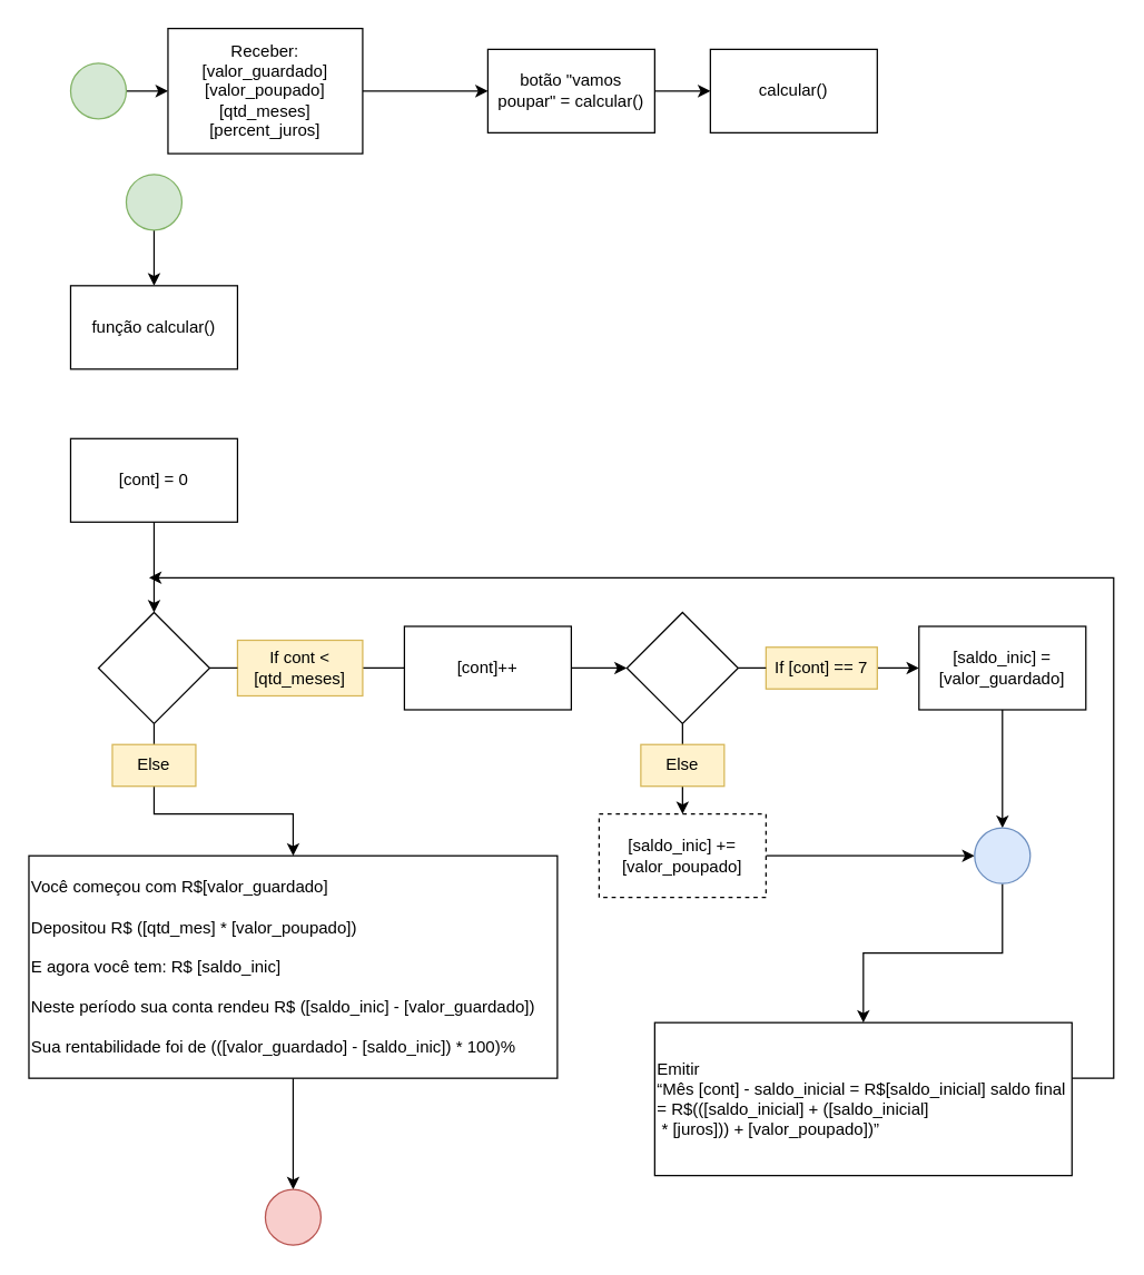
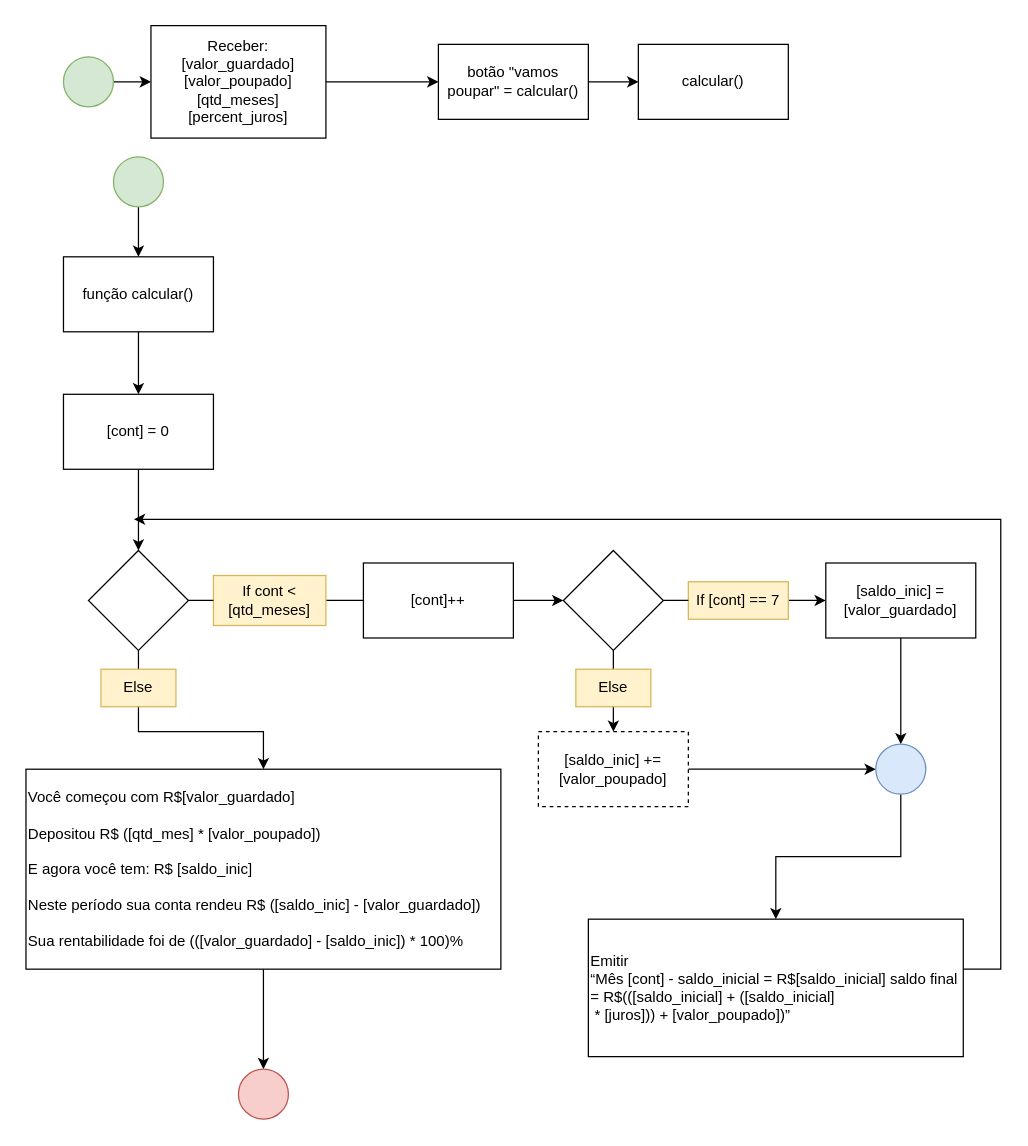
  <mxCell id="0" />
  <mxCell id="1" parent="0" />
  <mxCell id="2" value="" style="edgeStyle=orthogonalEdgeStyle;rounded=0;orthogonalLoop=1;jettySize=auto;html=1;" parent="1" source="3" target="5" edge="1"><mxGeometry relative="1" as="geometry" /></mxCell>
  <mxCell id="3" value="" style="ellipse;whiteSpace=wrap;html=1;aspect=fixed;fillColor=#d5e8d4;strokeColor=#82b366;" parent="1" vertex="1"><mxGeometry x="50" y="45" width="40" height="40" as="geometry" /></mxCell>
  <mxCell id="4" value="" style="edgeStyle=orthogonalEdgeStyle;rounded=0;orthogonalLoop=1;jettySize=auto;html=1;" parent="1" source="5" target="7" edge="1"><mxGeometry relative="1" as="geometry" /></mxCell>
  <mxCell id="5" value="Receber:&lt;br&gt;[valor_guardado]&lt;br&gt;[valor_poupado]&lt;br&gt;[qtd_meses]&lt;br&gt;[percent_juros]" style="whiteSpace=wrap;html=1;" parent="1" vertex="1"><mxGeometry x="120" y="20" width="140" height="90" as="geometry" /></mxCell>
  <mxCell id="6" value="" style="edgeStyle=orthogonalEdgeStyle;rounded=0;orthogonalLoop=1;jettySize=auto;html=1;" parent="1" source="7" target="10" edge="1"><mxGeometry relative="1" as="geometry" /></mxCell>
  <mxCell id="7" value="botão &quot;vamos poupar&quot;&amp;nbsp;= calcular()" style="whiteSpace=wrap;html=1;" parent="1" vertex="1"><mxGeometry x="350" y="35" width="120" height="60" as="geometry" /></mxCell>
  <mxCell id="8" value="" style="edgeStyle=orthogonalEdgeStyle;rounded=0;orthogonalLoop=1;jettySize=auto;html=1;" parent="1" source="9" target="12" edge="1"><mxGeometry relative="1" as="geometry" /></mxCell>
  <mxCell id="9" value="" style="ellipse;whiteSpace=wrap;html=1;aspect=fixed;fillColor=#d5e8d4;strokeColor=#82b366;" parent="1" vertex="1"><mxGeometry x="90" y="125" width="40" height="40" as="geometry" /></mxCell>
  <mxCell id="10" value="calcular()" style="whiteSpace=wrap;html=1;" parent="1" vertex="1"><mxGeometry x="510" y="35" width="120" height="60" as="geometry" /></mxCell>
+ <mxCell id="11" value="" style="edgeStyle=orthogonalEdgeStyle;rounded=0;orthogonalLoop=1;jettySize=auto;html=1;" parent="1" source="12" target="14" edge="1"><mxGeometry relative="1" as="geometry" /></mxCell>
  <mxCell id="12" value="função calcular()" style="whiteSpace=wrap;html=1;" parent="1" vertex="1"><mxGeometry x="50" y="205" width="120" height="60" as="geometry" /></mxCell>
  <mxCell id="13" value="" style="edgeStyle=orthogonalEdgeStyle;rounded=0;orthogonalLoop=1;jettySize=auto;html=1;" parent="1" source="14" target="17" edge="1"><mxGeometry relative="1" as="geometry" /></mxCell>
  <mxCell id="14" value="[cont] = 0" style="whiteSpace=wrap;html=1;" parent="1" vertex="1"><mxGeometry x="50" y="315" width="120" height="60" as="geometry" /></mxCell>
  <mxCell id="15" style="edgeStyle=orthogonalEdgeStyle;rounded=0;orthogonalLoop=1;jettySize=auto;html=1;startArrow=none;" parent="1" source="23" edge="1"><mxGeometry relative="1" as="geometry"><mxPoint x="310" y="480" as="targetPoint" /></mxGeometry></mxCell>
  <mxCell id="16" value="" style="edgeStyle=orthogonalEdgeStyle;rounded=0;orthogonalLoop=1;jettySize=auto;html=1;" edge="1" parent="1" source="17" target="37"><mxGeometry relative="1" as="geometry"><Array as="points"><mxPoint x="110" y="585" /><mxPoint x="210" y="585" /></Array></mxGeometry></mxCell>
  <mxCell id="17" value="" style="rhombus;whiteSpace=wrap;html=1;" parent="1" vertex="1"><mxGeometry x="70" y="440" width="80" height="80" as="geometry" /></mxCell>
  <mxCell id="18" style="edgeStyle=orthogonalEdgeStyle;rounded=0;orthogonalLoop=1;jettySize=auto;html=1;" edge="1" parent="1" source="19"><mxGeometry relative="1" as="geometry"><mxPoint x="106.364" y="415" as="targetPoint" /><Array as="points"><mxPoint x="800" y="775" /><mxPoint x="800" y="415" /></Array></mxGeometry></mxCell>
  <mxCell id="19" value="Emitir&lt;br&gt;“Mês [cont] - saldo_inicial = R$[saldo_inicial] saldo final = R$(([saldo_inicial] + ([saldo_inicial]&lt;br&gt;&amp;nbsp;* [juros])) + [valor_poupado])”" style="whiteSpace=wrap;html=1;align=left;" parent="1" vertex="1"><mxGeometry x="470" y="735" width="300" height="110" as="geometry" /></mxCell>
  <mxCell id="20" style="edgeStyle=orthogonalEdgeStyle;rounded=0;orthogonalLoop=1;jettySize=auto;html=1;entryX=0;entryY=0.5;entryDx=0;entryDy=0;startArrow=none;" parent="1" source="29" target="28" edge="1"><mxGeometry relative="1" as="geometry" /></mxCell>
  <mxCell id="21" value="" style="edgeStyle=orthogonalEdgeStyle;rounded=0;orthogonalLoop=1;jettySize=auto;html=1;" parent="1" source="22" target="32" edge="1"><mxGeometry relative="1" as="geometry" /></mxCell>
  <mxCell id="22" value="" style="rhombus;whiteSpace=wrap;html=1;" parent="1" vertex="1"><mxGeometry x="450" y="440" width="80" height="80" as="geometry" /></mxCell>
  <mxCell id="23" value="If cont &amp;lt; [qtd_meses]" style="text;html=1;strokeColor=#d6b656;fillColor=#fff2cc;align=center;verticalAlign=middle;whiteSpace=wrap;rounded=0;" parent="1" vertex="1"><mxGeometry x="170" y="460" width="90" height="40" as="geometry" /></mxCell>
  <mxCell id="24" value="" style="edgeStyle=orthogonalEdgeStyle;rounded=0;orthogonalLoop=1;jettySize=auto;html=1;endArrow=none;" parent="1" source="17" target="23" edge="1"><mxGeometry relative="1" as="geometry"><mxPoint x="440" y="480" as="targetPoint" /><mxPoint x="150" y="480" as="sourcePoint" /></mxGeometry></mxCell>
  <mxCell id="25" style="edgeStyle=orthogonalEdgeStyle;rounded=0;orthogonalLoop=1;jettySize=auto;html=1;" parent="1" source="26" target="22" edge="1"><mxGeometry relative="1" as="geometry" /></mxCell>
  <mxCell id="26" value="[cont]++" style="rounded=0;whiteSpace=wrap;html=1;" parent="1" vertex="1"><mxGeometry x="290" y="450" width="120" height="60" as="geometry" /></mxCell>
  <mxCell id="27" style="edgeStyle=orthogonalEdgeStyle;rounded=0;orthogonalLoop=1;jettySize=auto;html=1;" parent="1" source="28" edge="1"><mxGeometry relative="1" as="geometry"><mxPoint x="720" y="595" as="targetPoint" /></mxGeometry></mxCell>
  <mxCell id="28" value="[saldo_inic] = [valor_guardado]" style="rounded=0;whiteSpace=wrap;html=1;" parent="1" vertex="1"><mxGeometry x="660" y="450" width="120" height="60" as="geometry" /></mxCell>
  <mxCell id="29" value="If [cont] == 7" style="text;html=1;strokeColor=#d6b656;fillColor=#fff2cc;align=center;verticalAlign=middle;whiteSpace=wrap;rounded=0;" parent="1" vertex="1"><mxGeometry x="550" y="465" width="80" height="30" as="geometry" /></mxCell>
  <mxCell id="30" value="" style="edgeStyle=orthogonalEdgeStyle;rounded=0;orthogonalLoop=1;jettySize=auto;html=1;entryX=0;entryY=0.5;entryDx=0;entryDy=0;endArrow=none;" parent="1" source="22" target="29" edge="1"><mxGeometry relative="1" as="geometry"><mxPoint x="530" y="480" as="sourcePoint" /><mxPoint x="680" y="480" as="targetPoint" /></mxGeometry></mxCell>
  <mxCell id="31" style="edgeStyle=orthogonalEdgeStyle;rounded=0;orthogonalLoop=1;jettySize=auto;html=1;" parent="1" source="32" target="35" edge="1"><mxGeometry relative="1" as="geometry"><mxPoint x="700" y="615" as="targetPoint" /></mxGeometry></mxCell>
  <mxCell id="32" value="[saldo_inic] += [valor_poupado]" style="whiteSpace=wrap;html=1;dashed=1;" parent="1" vertex="1"><mxGeometry x="430" y="585" width="120" height="60" as="geometry" /></mxCell>
  <mxCell id="33" value="Else" style="text;html=1;strokeColor=#d6b656;fillColor=#fff2cc;align=center;verticalAlign=middle;whiteSpace=wrap;rounded=0;" parent="1" vertex="1"><mxGeometry x="460" y="535" width="60" height="30" as="geometry" /></mxCell>
  <mxCell id="34" style="edgeStyle=orthogonalEdgeStyle;rounded=0;orthogonalLoop=1;jettySize=auto;html=1;" edge="1" parent="1" source="35" target="19"><mxGeometry relative="1" as="geometry" /></mxCell>
  <mxCell id="35" value="" style="ellipse;whiteSpace=wrap;html=1;aspect=fixed;fillColor=#dae8fc;strokeColor=#6c8ebf;" parent="1" vertex="1"><mxGeometry x="700" y="595" width="40" height="40" as="geometry" /></mxCell>
  <mxCell id="36" value="" style="edgeStyle=orthogonalEdgeStyle;rounded=0;orthogonalLoop=1;jettySize=auto;html=1;" edge="1" parent="1" source="37" target="39"><mxGeometry relative="1" as="geometry" /></mxCell>
  <mxCell id="37" value="Você começou com R$[valor_guardado]&lt;br&gt;&lt;br&gt; Depositou R$ ([qtd_mes] * [valor_poupado])&lt;br&gt;&lt;br&gt; E agora você tem: R$ [saldo_inic]&lt;br&gt;&lt;br&gt; Neste período sua conta rendeu R$ ([saldo_inic] - [valor_guardado])&lt;br&gt;&lt;br&gt; Sua rentabilidade foi de (([valor_guardado] - [saldo_inic]) * 100)%" style="whiteSpace=wrap;html=1;align=left;" vertex="1" parent="1"><mxGeometry x="20" y="615" width="380" height="160" as="geometry" /></mxCell>
  <mxCell id="38" value="Else" style="text;html=1;strokeColor=#d6b656;fillColor=#fff2cc;align=center;verticalAlign=middle;whiteSpace=wrap;rounded=0;" vertex="1" parent="1"><mxGeometry x="80" y="535" width="60" height="30" as="geometry" /></mxCell>
  <mxCell id="39" value="" style="ellipse;whiteSpace=wrap;html=1;align=left;fillColor=#f8cecc;strokeColor=#b85450;" vertex="1" parent="1"><mxGeometry x="190" y="855" width="40" height="40" as="geometry" /></mxCell>
